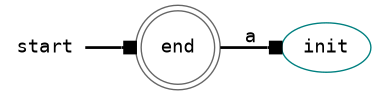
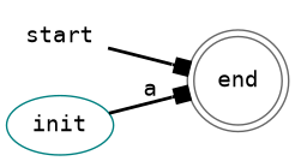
  digraph {
    fontname="DejaVu Sans Mono"
    rankdir=LR
    node [color=gray40 fontname="DejaVu Sans Mono"]
    edge [arrowhead=box fontname="DejaVu Sans Mono" style=bold]
    start [shape=plaintext]
    end [shape=doublecircle]
    init [color=teal]
    start -> end
-   end -> init [label=a]
+   init -> end [label=a]
  }
